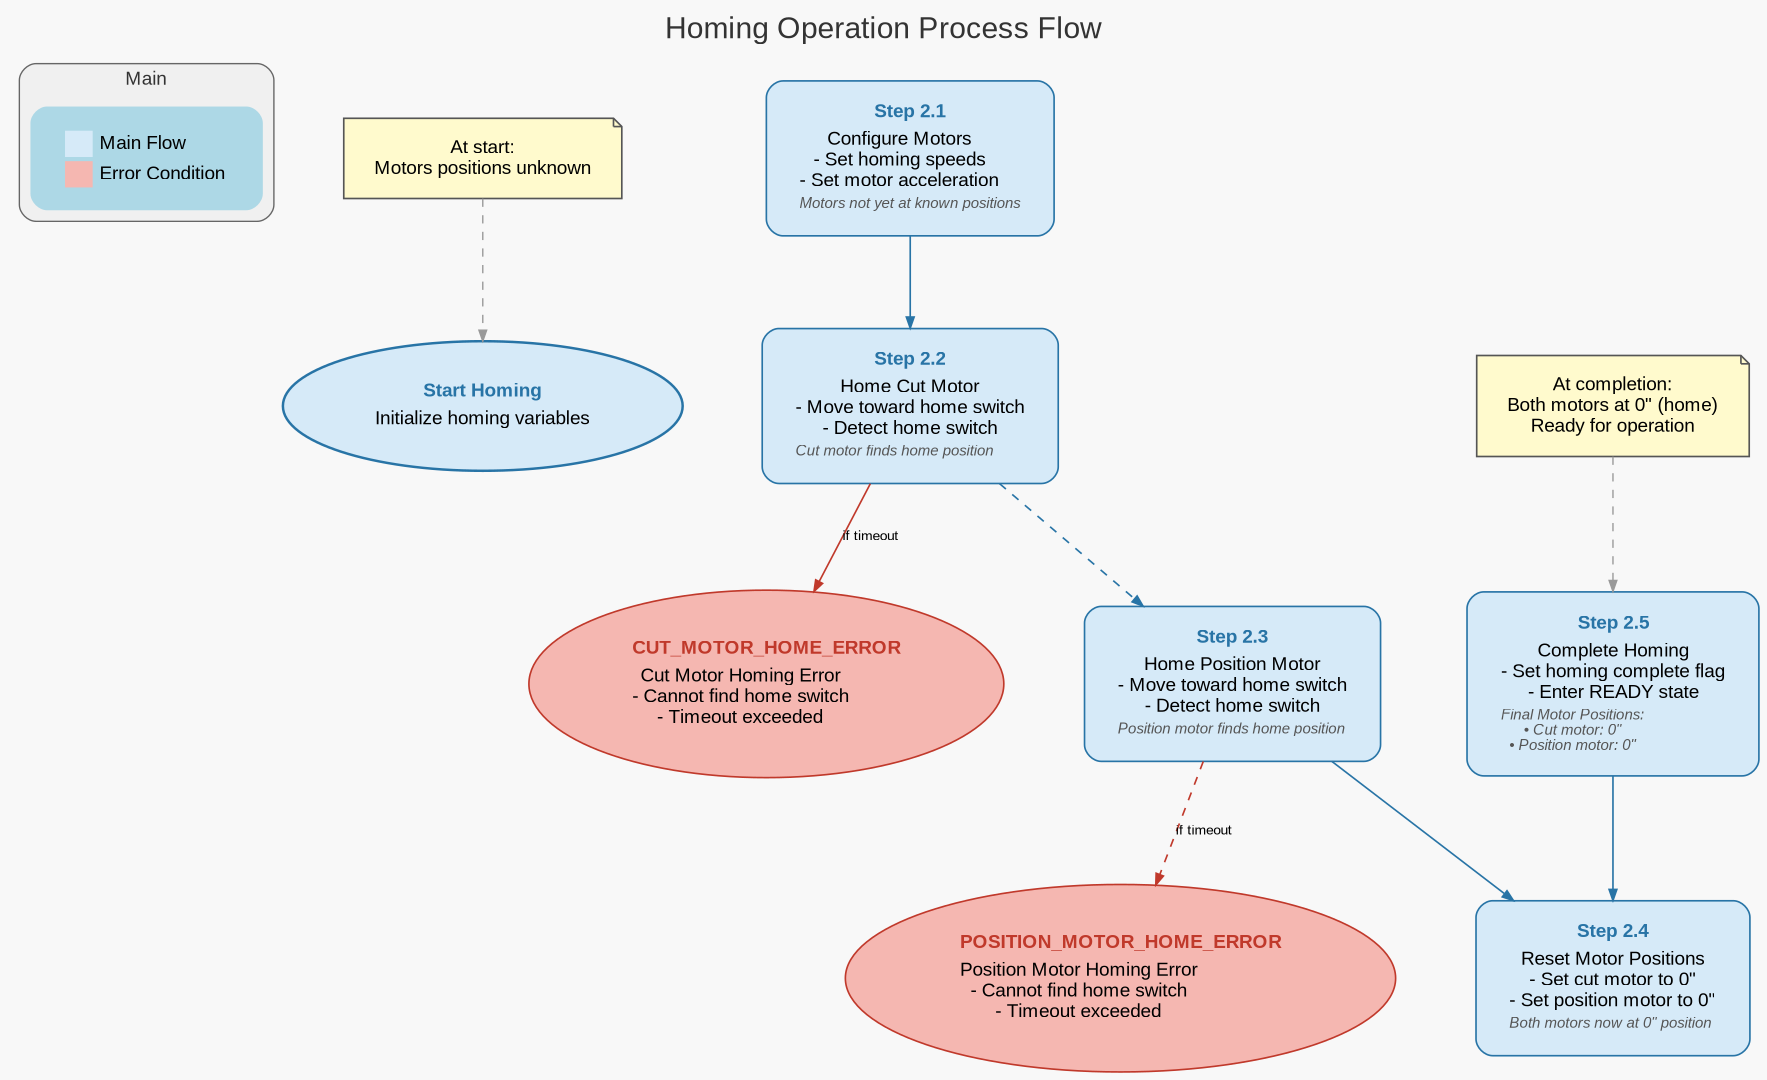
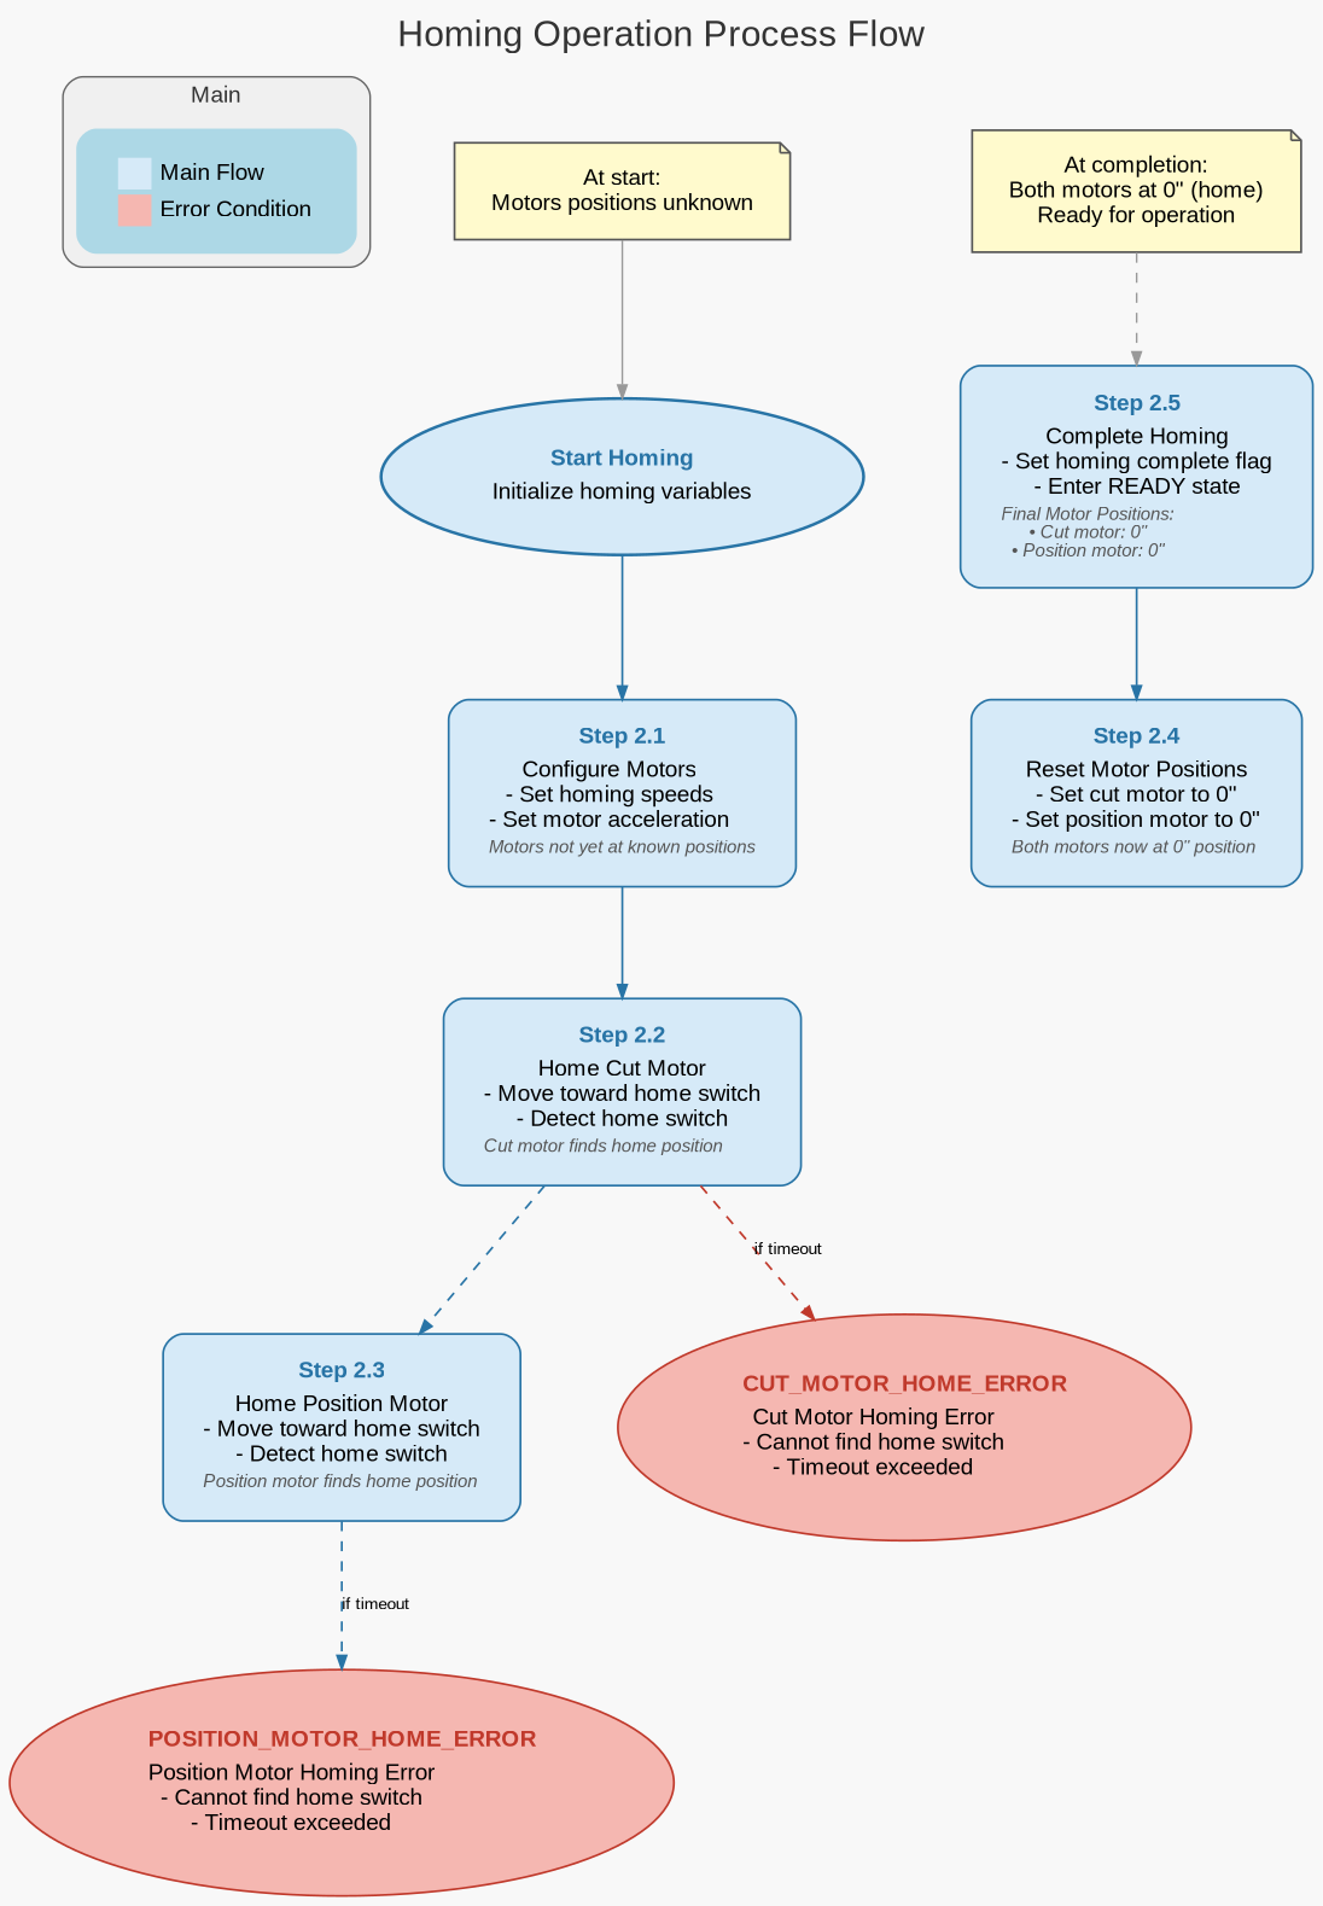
  digraph {
    bgcolor="#F8F8F8"
    fontcolor="#333333"
    fontname=Arial
    fontsize=22
    label="Homing Operation Process Flow"
    labelloc=t
    nodesep=0.8
    rankdir=TB
    ranksep=0.9
    splines=polyline
    node [color="#2874A6" fillcolor="#D6EAF8" fontname=Arial margin="0.3,0.2" penwidth=1.2 shape=box style="rounded,filled"]
    edge [arrowsize=0.8 color="#2874A6" fontname=Arial fontsize=10 penwidth=1.2 style=dashed]
    n1 [color="#555555" fillcolor=lightblue label=<<table border="0" cellborder="0" cellspacing="3">             <tr><td port="main" bgcolor="#D6EAF8" width="20" height="12"></td><td align="left">Main Flow</td></tr>             <tr><td port="error" bgcolor="#F5B7B1" width="20" height="12"></td><td align="left">Error Condition</td></tr>         </table>> shape=none]
    n2 [label=<<table border="0" cellborder="0" cellspacing="0"><tr><td><font color="#2874A6" point-size="14"><b>Start Homing</b></font></td></tr><tr><td>Initialize homing variables</td></tr></table>> penwidth=1.8 shape=oval]
    n3 [label=<<table border="0" cellborder="0" cellspacing="0"><tr><td><font color="#2874A6" point-size="14"><b>Step 2.1</b></font></td></tr><tr><td align="left">Configure Motors<br/>- Set homing speeds<br/>- Set motor acceleration</td></tr><tr><td align="left"><font color="#555555" point-size="11"><i>Motors not yet at known positions</i></font></td></tr></table>>]
    n4 [label=<<table border="0" cellborder="0" cellspacing="0"><tr><td><font color="#2874A6" point-size="14"><b>Step 2.2</b></font></td></tr><tr><td align="left">Home Cut Motor<br/>- Move toward home switch<br/>- Detect home switch</td></tr><tr><td align="left"><font color="#555555" point-size="11"><i>Cut motor finds home position</i></font></td></tr></table>>]
    n5 [label=<<table border="0" cellborder="0" cellspacing="0"><tr><td><font color="#2874A6" point-size="14"><b>Step 2.3</b></font></td></tr><tr><td align="left">Home Position Motor<br/>- Move toward home switch<br/>- Detect home switch</td></tr><tr><td align="left"><font color="#555555" point-size="11"><i>Position motor finds home position</i></font></td></tr></table>>]
    n6 [color="#C0392B" fillcolor="#F5B7B1" label=<<table border="0" cellborder="0" cellspacing="0"><tr><td><font color="#C0392B" point-size="14"><b>CUT_MOTOR_HOME_ERROR</b></font></td></tr><tr><td align="left">Cut Motor Homing Error<br/>- Cannot find home switch<br/>- Timeout exceeded</td></tr></table>> shape=oval]
    n7 [label=<<table border="0" cellborder="0" cellspacing="0"><tr><td><font color="#2874A6" point-size="14"><b>Step 2.4</b></font></td></tr><tr><td align="left">Reset Motor Positions<br/>- Set cut motor to 0"<br/>- Set position motor to 0"</td></tr><tr><td align="left"><font color="#555555" point-size="11"><i>Both motors now at 0" position</i></font></td></tr></table>>]
    n8 [color="#C0392B" fillcolor="#F5B7B1" label=<<table border="0" cellborder="0" cellspacing="0"><tr><td><font color="#C0392B" point-size="14"><b>POSITION_MOTOR_HOME_ERROR</b></font></td></tr><tr><td align="left">Position Motor Homing Error<br/>- Cannot find home switch<br/>- Timeout exceeded</td></tr></table>> shape=oval]
    n9 [label=<<table border="0" cellborder="0" cellspacing="0"><tr><td><font color="#2874A6" point-size="14"><b>Step 2.5</b></font></td></tr><tr><td align="left">Complete Homing<br/>- Set homing complete flag<br/>- Enter READY state</td></tr><tr><td align="left"><font color="#555555" point-size="11"><i>Final Motor Positions:<br/>• Cut motor: 0"<br/>• Position motor: 0"</i></font></td></tr></table>>]
    n10 [color="#555555" fillcolor="#FFFACD" label="At start:\nMotors positions unknown" shape=note style=filled]
    n11 [color="#555555" fillcolor="#FFFACD" label="At completion:\nBoth motors at 0\" (home)\nReady for operation" shape=note style=filled]
    subgraph cluster_1 {
      color="#666666"
      fillcolor="#F0F0F0"
      fontsize=14
      label=Main
      rank=sink
      style="rounded,filled"
      n1
    }
+   n2 -> n3 [style=""]
    n3 -> n4 [style=""]
    n4 -> n5
-   n4 -> n6 [color="#C0392B" label="if timeout" style=solid]
-   n5 -> n7 [style=""]
-   n5 -> n8 [color="#C0392B" label="if timeout"]
+   n4 -> n6 [color="#C0392B" label="if timeout"]
+   n5 -> n8 [label="if timeout"]
    n9 -> n7 [style=""]
-   n10 -> n2 [color="#999999" penwidth=1.0]
+   n10 -> n2 [color="#999999" penwidth=1.0 style=solid]
    n11 -> n9 [color="#999999" penwidth=1.0]
  }
